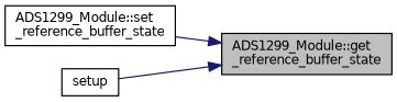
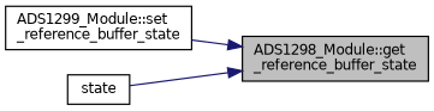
  digraph {
    rankdir=RL
    node [color=black fillcolor=white fontname=Helvetica fontsize=10 shape=record style=filled]
    edge [color=midnightblue dir=back fontname=Helvetica fontsize=10 labelfontname=Helvetica labelfontsize=10 style=solid]
-   n1 [fillcolor=grey75 fontcolor=black height=0.2 label="ADS1299_Module::get\l_reference_buffer_state" width=0.4]
+   n1 [fillcolor=grey75 fontcolor=black height=0.2 label="ADS1298_Module::get\l_reference_buffer_state" width=0.4]
    n2 [height=0.2 label="ADS1299_Module::set\l_reference_buffer_state" width=0.4]
-   n3 [height=0.2 label=setup width=0.4]
+   n3 [height=0.2 label=state width=0.4]
    n1 -> n2
    n1 -> n3
  }
